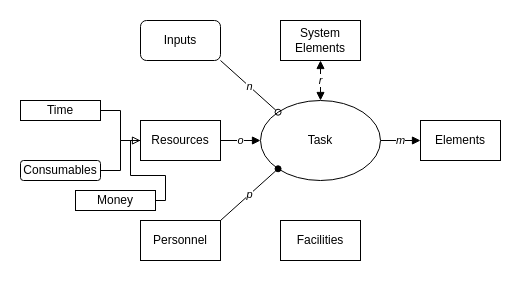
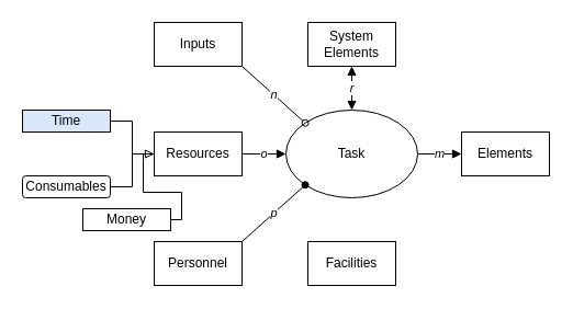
  <mxCell id="0" />
  <mxCell id="1" parent="0" />
  <mxCell id="2" value="m" style="edgeStyle=none;rounded=0;html=1;exitX=1;exitY=0.5;exitDx=0;exitDy=0;entryX=0;entryY=0.5;entryDx=0;entryDy=0;strokeColor=#000000;endArrow=block;endFill=1;startSize=6;endSize=6;fontStyle=2" parent="1" source="4" target="18" edge="1"><mxGeometry relative="1" as="geometry" /></mxCell>
  <mxCell id="3" value="r" style="edgeStyle=none;rounded=0;html=1;exitX=0.5;exitY=0;exitDx=0;exitDy=0;entryX=0.5;entryY=1;entryDx=0;entryDy=0;strokeColor=#000000;endArrow=block;endFill=1;startSize=6;endSize=6;startArrow=block;startFill=1;fontStyle=2" parent="1" source="4" target="19" edge="1"><mxGeometry relative="1" as="geometry" /></mxCell>
  <mxCell id="4" value="Task" style="ellipse;whiteSpace=wrap;html=1;" parent="1" vertex="1"><mxGeometry x="260" y="100" width="120" height="80" as="geometry" /></mxCell>
  <mxCell id="5" value="n" style="edgeStyle=none;html=1;exitX=1;exitY=1;exitDx=0;exitDy=0;entryX=0;entryY=0;entryDx=0;entryDy=0;endArrow=oval;endFill=0;startSize=6;endSize=6;fontStyle=2" parent="1" source="6" target="4" edge="1"><mxGeometry relative="1" as="geometry" /></mxCell>
- <mxCell id="6" value="Inputs" style="whiteSpace=wrap;html=1;rounded=1;" parent="1" vertex="1"><mxGeometry x="140" y="20" width="80" height="40" as="geometry" /></mxCell>
+ <mxCell id="6" value="Inputs" style="rounded=0;whiteSpace=wrap;html=1;" parent="1" vertex="1"><mxGeometry x="140" y="20" width="80" height="40" as="geometry" /></mxCell>
  <mxCell id="7" value="o" style="edgeStyle=orthogonalEdgeStyle;rounded=0;html=1;exitX=1;exitY=0.5;exitDx=0;exitDy=0;entryX=0;entryY=0.5;entryDx=0;entryDy=0;strokeColor=#000000;endArrow=block;endFill=1;startSize=6;endSize=6;fontStyle=2" parent="1" source="8" target="4" edge="1"><mxGeometry relative="1" as="geometry" /></mxCell>
  <mxCell id="8" value="Resources" style="rounded=0;whiteSpace=wrap;html=1;" parent="1" vertex="1"><mxGeometry x="140" y="120" width="80" height="40" as="geometry" /></mxCell>
  <mxCell id="9" style="edgeStyle=orthogonalEdgeStyle;rounded=0;html=1;exitX=1;exitY=0.5;exitDx=0;exitDy=0;entryX=0;entryY=0.5;entryDx=0;entryDy=0;strokeColor=#000000;endArrow=none;endFill=0;" parent="1" source="10" target="8" edge="1"><mxGeometry relative="1" as="geometry" /></mxCell>
  <mxCell id="10" value="Money" style="rounded=0;whiteSpace=wrap;html=1;" parent="1" vertex="1"><mxGeometry x="75" y="190" width="80" height="20" as="geometry" /></mxCell>
  <mxCell id="11" style="edgeStyle=orthogonalEdgeStyle;html=1;exitX=1;exitY=0.5;exitDx=0;exitDy=0;entryX=0;entryY=0.5;entryDx=0;entryDy=0;strokeColor=#000000;endArrow=none;endFill=0;rounded=0;" parent="1" source="12" target="8" edge="1"><mxGeometry relative="1" as="geometry" /></mxCell>
- <mxCell id="12" value="Time" style="rounded=0;whiteSpace=wrap;html=1;" parent="1" vertex="1"><mxGeometry x="20" y="100" width="80" height="20" as="geometry" /></mxCell>
+ <mxCell id="12" value="Time" style="rounded=0;whiteSpace=wrap;html=1;fillColor=#dae8fc;" parent="1" vertex="1"><mxGeometry x="20" y="100" width="80" height="20" as="geometry" /></mxCell>
  <mxCell id="13" style="edgeStyle=orthogonalEdgeStyle;rounded=0;html=1;exitX=1;exitY=0.5;exitDx=0;exitDy=0;entryX=0;entryY=0.5;entryDx=0;entryDy=0;strokeColor=#000000;endArrow=block;endFill=0;" parent="1" source="14" target="8" edge="1"><mxGeometry relative="1" as="geometry" /></mxCell>
  <mxCell id="14" value="Consumables" style="whiteSpace=wrap;html=1;rounded=1;" parent="1" vertex="1"><mxGeometry x="20" y="160" width="80" height="20" as="geometry" /></mxCell>
  <mxCell id="15" value="p" style="rounded=0;html=1;exitX=1;exitY=0;exitDx=0;exitDy=0;entryX=0;entryY=1;entryDx=0;entryDy=0;strokeColor=#000000;endArrow=oval;endFill=1;startSize=6;endSize=6;fontStyle=2" parent="1" source="16" target="4" edge="1"><mxGeometry relative="1" as="geometry" /></mxCell>
  <mxCell id="16" value="Personnel" style="rounded=0;whiteSpace=wrap;html=1;" parent="1" vertex="1"><mxGeometry x="140" y="220" width="80" height="40" as="geometry" /></mxCell>
  <mxCell id="17" value="Facilities" style="rounded=0;whiteSpace=wrap;html=1;" parent="1" vertex="1"><mxGeometry x="280" y="220" width="80" height="40" as="geometry" /></mxCell>
  <mxCell id="18" value="Elements" style="rounded=0;whiteSpace=wrap;html=1;" parent="1" vertex="1"><mxGeometry x="420" y="120" width="80" height="40" as="geometry" /></mxCell>
  <mxCell id="19" value="System Elements" style="rounded=0;whiteSpace=wrap;html=1;" parent="1" vertex="1"><mxGeometry x="280" y="20" width="80" height="40" as="geometry" /></mxCell>
